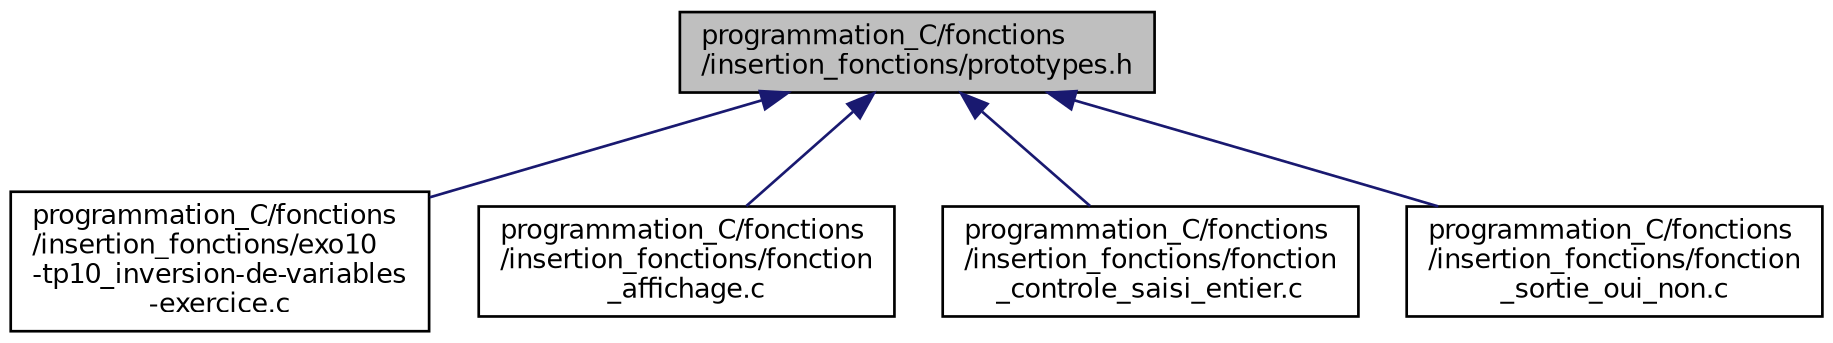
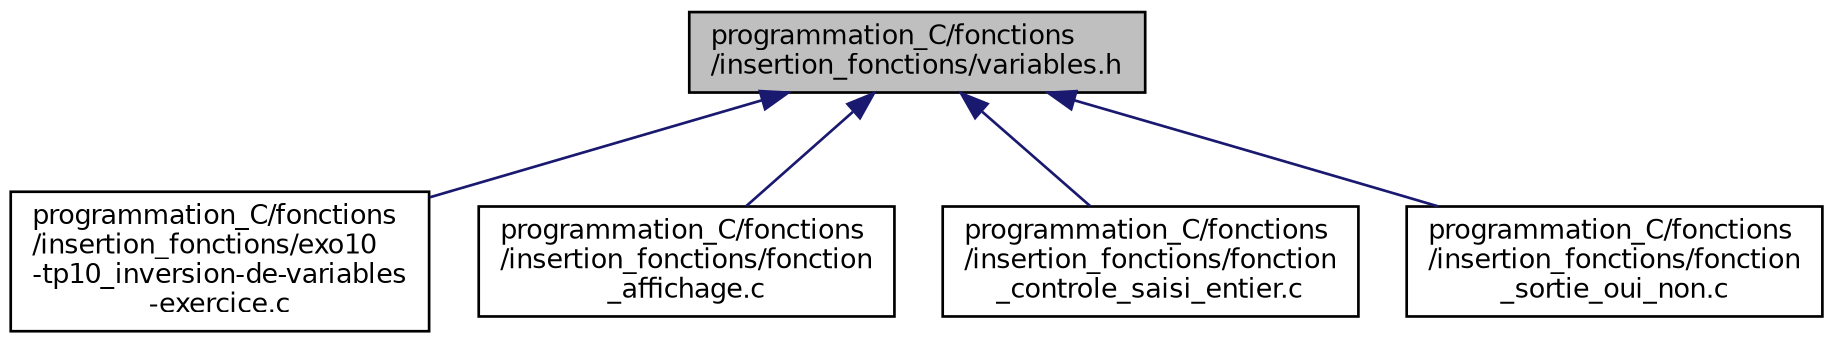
  digraph {
    node [color=black fillcolor=white fontname=Helvetica fontsize=10 shape=record style=filled]
    edge [color=midnightblue dir=back fontname=Helvetica fontsize=10 labelfontname=Helvetica labelfontsize=10 style=solid]
-   n1 [fillcolor=grey75 fontcolor=black height=0.2 label="programmation_C/fonctions\l/insertion_fonctions/prototypes.h" width=0.4]
+   n1 [fillcolor=grey75 fontcolor=black height=0.2 label="programmation_C/fonctions\l/insertion_fonctions/variables.h" width=0.4]
    n2 [height=0.2 label="programmation_C/fonctions\l/insertion_fonctions/exo10\l-tp10_inversion-de-variables\l-exercice.c" width=0.4]
    n3 [height=0.2 label="programmation_C/fonctions\l/insertion_fonctions/fonction\l_affichage.c" width=0.4]
    n4 [height=0.2 label="programmation_C/fonctions\l/insertion_fonctions/fonction\l_controle_saisi_entier.c" width=0.4]
    n5 [height=0.2 label="programmation_C/fonctions\l/insertion_fonctions/fonction\l_sortie_oui_non.c" width=0.4]
    n1 -> n2
    n1 -> n3
    n1 -> n4
    n1 -> n5
  }
